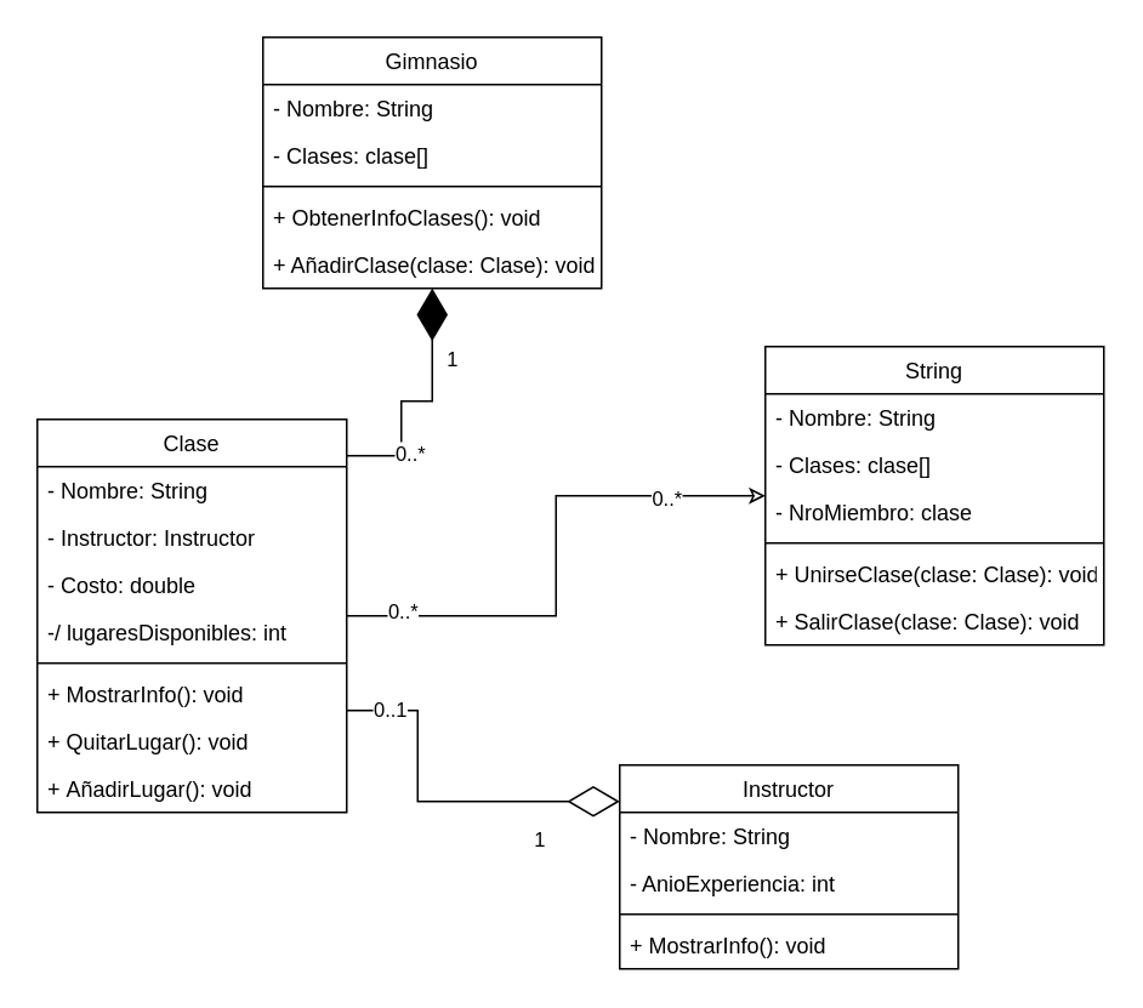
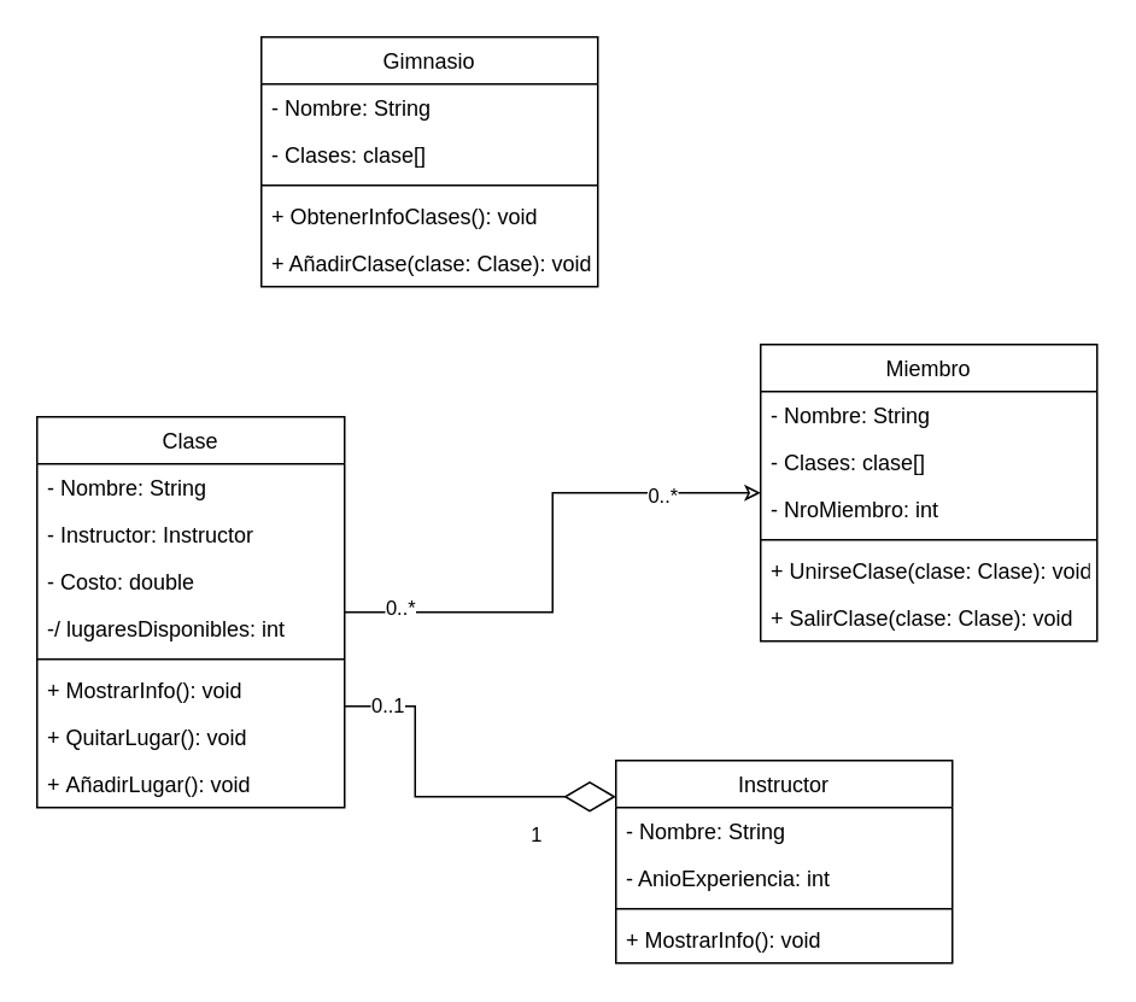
  <mxCell id="0" />
  <mxCell id="1" parent="0" />
  <mxCell id="2" value="Gimnasio" style="swimlane;fontStyle=0;align=center;verticalAlign=top;childLayout=stackLayout;horizontal=1;startSize=26;horizontalStack=0;resizeParent=1;resizeLast=0;collapsible=1;marginBottom=0;rounded=0;shadow=0;strokeWidth=1;" parent="1" vertex="1"><mxGeometry x="144" width="186" height="138" as="geometry" y="20"><mxRectangle x="340" y="380" width="170" height="26" as="alternateBounds" /></mxGeometry></mxCell>
  <mxCell id="3" value="- Nombre: String" style="text;align=left;verticalAlign=top;spacingLeft=4;spacingRight=4;overflow=hidden;rotatable=0;points=[[0,0.5],[1,0.5]];portConstraint=eastwest;" parent="2" vertex="1"><mxGeometry y="26" width="186" height="26" as="geometry" /></mxCell>
  <mxCell id="4" value="- Clases: clase[]" style="text;align=left;verticalAlign=top;spacingLeft=4;spacingRight=4;overflow=hidden;rotatable=0;points=[[0,0.5],[1,0.5]];portConstraint=eastwest;" vertex="1" parent="2"><mxGeometry y="52" width="186" height="26" as="geometry" /></mxCell>
  <mxCell id="5" value="" style="line;html=1;strokeWidth=1;align=left;verticalAlign=middle;spacingTop=-1;spacingLeft=3;spacingRight=3;rotatable=0;labelPosition=right;points=[];portConstraint=eastwest;" parent="2" vertex="1"><mxGeometry y="78" width="186" height="8" as="geometry" /></mxCell>
  <mxCell id="6" value="+ ObtenerInfoClases(): void" style="text;align=left;verticalAlign=top;spacingLeft=4;spacingRight=4;overflow=hidden;rotatable=0;points=[[0,0.5],[1,0.5]];portConstraint=eastwest;" vertex="1" parent="2"><mxGeometry y="86" width="186" height="26" as="geometry" /></mxCell>
  <mxCell id="7" value="+ AñadirClase(clase: Clase): void" style="text;align=left;verticalAlign=top;spacingLeft=4;spacingRight=4;overflow=hidden;rotatable=0;points=[[0,0.5],[1,0.5]];portConstraint=eastwest;" vertex="1" parent="2"><mxGeometry y="112" width="186" height="26" as="geometry" /></mxCell>
- <mxCell id="8" style="edgeStyle=orthogonalEdgeStyle;rounded=0;orthogonalLoop=1;jettySize=auto;html=1;endArrow=diamondThin;endFill=1;endSize=26;" edge="1" parent="1" source="11" target="2"><mxGeometry relative="1" as="geometry"><Array as="points"><mxPoint x="220" y="250" /><mxPoint x="220" y="220" /><mxPoint x="237" y="220" /></Array></mxGeometry></mxCell>
- <mxCell id="9" value="1" style="edgeLabel;html=1;align=center;verticalAlign=middle;resizable=0;points=[];" vertex="1" connectable="0" parent="8"><mxGeometry x="0.452" y="-1" relative="1" as="geometry"><mxPoint x="9" as="offset" /></mxGeometry></mxCell>
- <mxCell id="10" value="0..*" style="edgeLabel;html=1;align=center;verticalAlign=middle;resizable=0;points=[];" vertex="1" connectable="0" parent="8"><mxGeometry x="-0.534" y="-4" relative="1" as="geometry"><mxPoint as="offset" /></mxGeometry></mxCell>
  <mxCell id="11" value="Clase" style="swimlane;fontStyle=0;align=center;verticalAlign=top;childLayout=stackLayout;horizontal=1;startSize=26;horizontalStack=0;resizeParent=1;resizeLast=0;collapsible=1;marginBottom=0;rounded=0;shadow=0;strokeWidth=1;" vertex="1" parent="1"><mxGeometry x="20" y="230" width="170" height="216" as="geometry"><mxRectangle x="340" y="380" width="170" height="26" as="alternateBounds" /></mxGeometry></mxCell>
  <mxCell id="12" value="- Nombre: String" style="text;align=left;verticalAlign=top;spacingLeft=4;spacingRight=4;overflow=hidden;rotatable=0;points=[[0,0.5],[1,0.5]];portConstraint=eastwest;" vertex="1" parent="11"><mxGeometry y="26" width="170" height="26" as="geometry" /></mxCell>
  <mxCell id="13" value="- Instructor: Instructor" style="text;align=left;verticalAlign=top;spacingLeft=4;spacingRight=4;overflow=hidden;rotatable=0;points=[[0,0.5],[1,0.5]];portConstraint=eastwest;" vertex="1" parent="11"><mxGeometry y="52" width="170" height="26" as="geometry" /></mxCell>
  <mxCell id="14" value="- Costo: double" style="text;align=left;verticalAlign=top;spacingLeft=4;spacingRight=4;overflow=hidden;rotatable=0;points=[[0,0.5],[1,0.5]];portConstraint=eastwest;" vertex="1" parent="11"><mxGeometry y="78" width="170" height="26" as="geometry" /></mxCell>
  <mxCell id="15" value="-/ lugaresDisponibles: int" style="text;align=left;verticalAlign=top;spacingLeft=4;spacingRight=4;overflow=hidden;rotatable=0;points=[[0,0.5],[1,0.5]];portConstraint=eastwest;" vertex="1" parent="11"><mxGeometry y="104" width="170" height="26" as="geometry" /></mxCell>
  <mxCell id="16" value="" style="line;html=1;strokeWidth=1;align=left;verticalAlign=middle;spacingTop=-1;spacingLeft=3;spacingRight=3;rotatable=0;labelPosition=right;points=[];portConstraint=eastwest;" vertex="1" parent="11"><mxGeometry y="130" width="170" height="8" as="geometry" /></mxCell>
  <mxCell id="17" value="+ MostrarInfo(): void" style="text;align=left;verticalAlign=top;spacingLeft=4;spacingRight=4;overflow=hidden;rotatable=0;points=[[0,0.5],[1,0.5]];portConstraint=eastwest;" vertex="1" parent="11"><mxGeometry y="138" width="170" height="26" as="geometry" /></mxCell>
  <mxCell id="18" value="+ QuitarLugar(): void" style="text;align=left;verticalAlign=top;spacingLeft=4;spacingRight=4;overflow=hidden;rotatable=0;points=[[0,0.5],[1,0.5]];portConstraint=eastwest;" vertex="1" parent="11"><mxGeometry y="164" width="170" height="26" as="geometry" /></mxCell>
  <mxCell id="19" value="+ AñadirLugar(): void" style="text;align=left;verticalAlign=top;spacingLeft=4;spacingRight=4;overflow=hidden;rotatable=0;points=[[0,0.5],[1,0.5]];portConstraint=eastwest;" vertex="1" parent="11"><mxGeometry y="190" width="170" height="26" as="geometry" /></mxCell>
- <mxCell id="20" value="String" style="swimlane;fontStyle=0;align=center;verticalAlign=top;childLayout=stackLayout;horizontal=1;startSize=26;horizontalStack=0;resizeParent=1;resizeLast=0;collapsible=1;marginBottom=0;rounded=0;shadow=0;strokeWidth=1;" vertex="1" parent="1"><mxGeometry x="420" y="190" width="186" height="164" as="geometry"><mxRectangle x="340" y="380" width="170" height="26" as="alternateBounds" /></mxGeometry></mxCell>
+ <mxCell id="20" value="Miembro" style="swimlane;fontStyle=0;align=center;verticalAlign=top;childLayout=stackLayout;horizontal=1;startSize=26;horizontalStack=0;resizeParent=1;resizeLast=0;collapsible=1;marginBottom=0;rounded=0;shadow=0;strokeWidth=1;" vertex="1" parent="1"><mxGeometry x="420" y="190" width="186" height="164" as="geometry"><mxRectangle x="340" y="380" width="170" height="26" as="alternateBounds" /></mxGeometry></mxCell>
  <mxCell id="21" value="- Nombre: String" style="text;align=left;verticalAlign=top;spacingLeft=4;spacingRight=4;overflow=hidden;rotatable=0;points=[[0,0.5],[1,0.5]];portConstraint=eastwest;" vertex="1" parent="20"><mxGeometry y="26" width="186" height="26" as="geometry" /></mxCell>
  <mxCell id="22" value="- Clases: clase[]" style="text;align=left;verticalAlign=top;spacingLeft=4;spacingRight=4;overflow=hidden;rotatable=0;points=[[0,0.5],[1,0.5]];portConstraint=eastwest;" vertex="1" parent="20"><mxGeometry y="52" width="186" height="26" as="geometry" /></mxCell>
- <mxCell id="23" value="- NroMiembro: clase" style="text;align=left;verticalAlign=top;spacingLeft=4;spacingRight=4;overflow=hidden;rotatable=0;points=[[0,0.5],[1,0.5]];portConstraint=eastwest;" vertex="1" parent="20"><mxGeometry y="78" width="186" height="26" as="geometry" /></mxCell>
+ <mxCell id="23" value="- NroMiembro: int" style="text;align=left;verticalAlign=top;spacingLeft=4;spacingRight=4;overflow=hidden;rotatable=0;points=[[0,0.5],[1,0.5]];portConstraint=eastwest;" vertex="1" parent="20"><mxGeometry y="78" width="186" height="26" as="geometry" /></mxCell>
  <mxCell id="24" value="" style="line;html=1;strokeWidth=1;align=left;verticalAlign=middle;spacingTop=-1;spacingLeft=3;spacingRight=3;rotatable=0;labelPosition=right;points=[];portConstraint=eastwest;" vertex="1" parent="20"><mxGeometry y="104" width="186" height="8" as="geometry" /></mxCell>
  <mxCell id="25" value="+ UnirseClase(clase: Clase): void" style="text;align=left;verticalAlign=top;spacingLeft=4;spacingRight=4;overflow=hidden;rotatable=0;points=[[0,0.5],[1,0.5]];portConstraint=eastwest;" vertex="1" parent="20"><mxGeometry y="112" width="186" height="26" as="geometry" /></mxCell>
  <mxCell id="26" value="+ SalirClase(clase: Clase): void" style="text;align=left;verticalAlign=top;spacingLeft=4;spacingRight=4;overflow=hidden;rotatable=0;points=[[0,0.5],[1,0.5]];portConstraint=eastwest;" vertex="1" parent="20"><mxGeometry y="138" width="186" height="26" as="geometry" /></mxCell>
  <mxCell id="27" value="Instructor" style="swimlane;fontStyle=0;align=center;verticalAlign=top;childLayout=stackLayout;horizontal=1;startSize=26;horizontalStack=0;resizeParent=1;resizeLast=0;collapsible=1;marginBottom=0;rounded=0;shadow=0;strokeWidth=1;" vertex="1" parent="1"><mxGeometry x="340" y="420" width="186" height="112" as="geometry"><mxRectangle x="340" y="380" width="170" height="26" as="alternateBounds" /></mxGeometry></mxCell>
  <mxCell id="28" value="- Nombre: String" style="text;align=left;verticalAlign=top;spacingLeft=4;spacingRight=4;overflow=hidden;rotatable=0;points=[[0,0.5],[1,0.5]];portConstraint=eastwest;" vertex="1" parent="27"><mxGeometry y="26" width="186" height="26" as="geometry" /></mxCell>
  <mxCell id="29" value="- AnioExperiencia: int" style="text;align=left;verticalAlign=top;spacingLeft=4;spacingRight=4;overflow=hidden;rotatable=0;points=[[0,0.5],[1,0.5]];portConstraint=eastwest;" vertex="1" parent="27"><mxGeometry y="52" width="186" height="26" as="geometry" /></mxCell>
  <mxCell id="30" value="" style="line;html=1;strokeWidth=1;align=left;verticalAlign=middle;spacingTop=-1;spacingLeft=3;spacingRight=3;rotatable=0;labelPosition=right;points=[];portConstraint=eastwest;" vertex="1" parent="27"><mxGeometry y="78" width="186" height="8" as="geometry" /></mxCell>
  <mxCell id="31" value="+ MostrarInfo(): void" style="text;align=left;verticalAlign=top;spacingLeft=4;spacingRight=4;overflow=hidden;rotatable=0;points=[[0,0.5],[1,0.5]];portConstraint=eastwest;" vertex="1" parent="27"><mxGeometry y="86" width="186" height="26" as="geometry" /></mxCell>
  <mxCell id="32" style="edgeStyle=orthogonalEdgeStyle;rounded=0;orthogonalLoop=1;jettySize=auto;html=1;endArrow=classic;endFill=0;" edge="1" parent="1" source="11" target="20"><mxGeometry relative="1" as="geometry" /></mxCell>
  <mxCell id="33" value="0..*" style="edgeLabel;html=1;align=center;verticalAlign=middle;resizable=0;points=[];" vertex="1" connectable="0" parent="32"><mxGeometry x="-0.795" y="3" relative="1" as="geometry"><mxPoint as="offset" /></mxGeometry></mxCell>
  <mxCell id="34" value="0..*" style="edgeLabel;html=1;align=center;verticalAlign=middle;resizable=0;points=[];" vertex="1" connectable="0" parent="32"><mxGeometry x="0.628" y="-1" relative="1" as="geometry"><mxPoint as="offset" /></mxGeometry></mxCell>
  <mxCell id="35" style="edgeStyle=orthogonalEdgeStyle;rounded=0;orthogonalLoop=1;jettySize=auto;html=1;endArrow=diamondThin;endFill=0;startSize=26;endSize=26;" edge="1" parent="1" source="11" target="27"><mxGeometry relative="1" as="geometry"><Array as="points"><mxPoint x="229" y="390" /><mxPoint x="229" y="440" /></Array></mxGeometry></mxCell>
  <mxCell id="36" value="1" style="edgeLabel;html=1;align=center;verticalAlign=middle;resizable=0;points=[];" vertex="1" connectable="0" parent="35"><mxGeometry x="0.551" y="-5" relative="1" as="geometry"><mxPoint y="15" as="offset" /></mxGeometry></mxCell>
  <mxCell id="37" value="0..1" style="edgeLabel;html=1;align=center;verticalAlign=middle;resizable=0;points=[];" vertex="1" connectable="0" parent="35"><mxGeometry x="-0.769" y="1" relative="1" as="geometry"><mxPoint as="offset" /></mxGeometry></mxCell>
